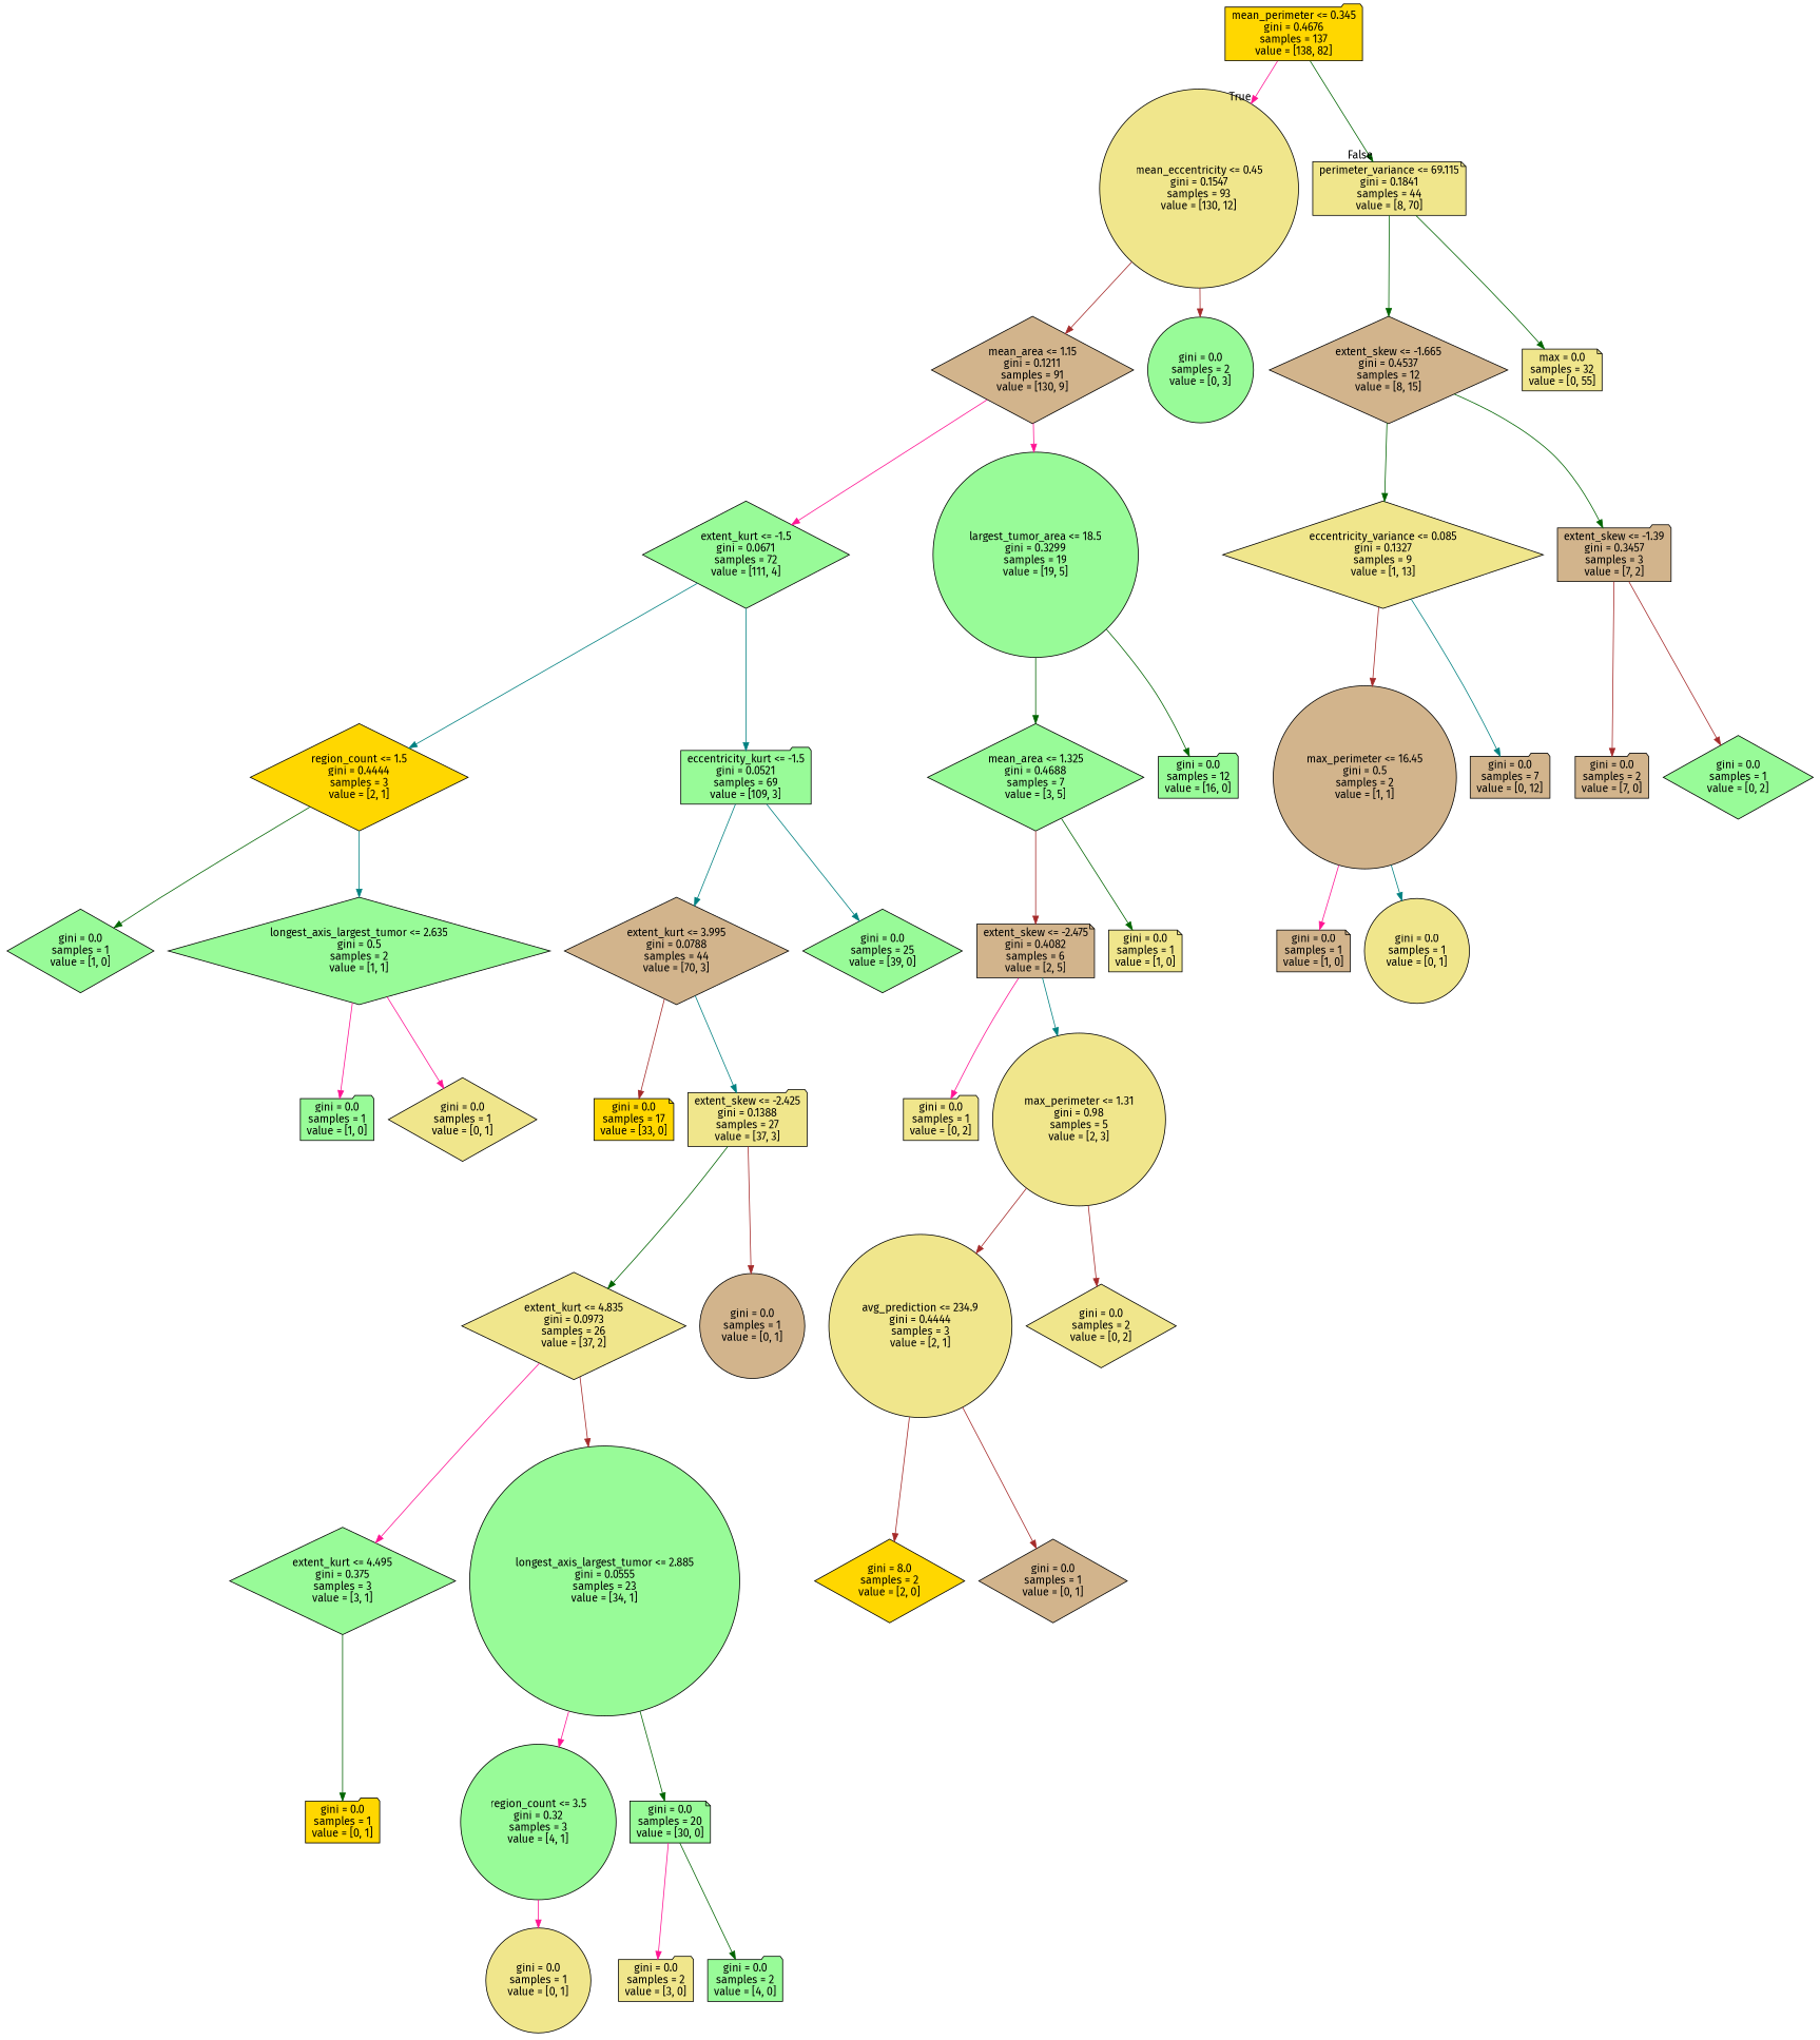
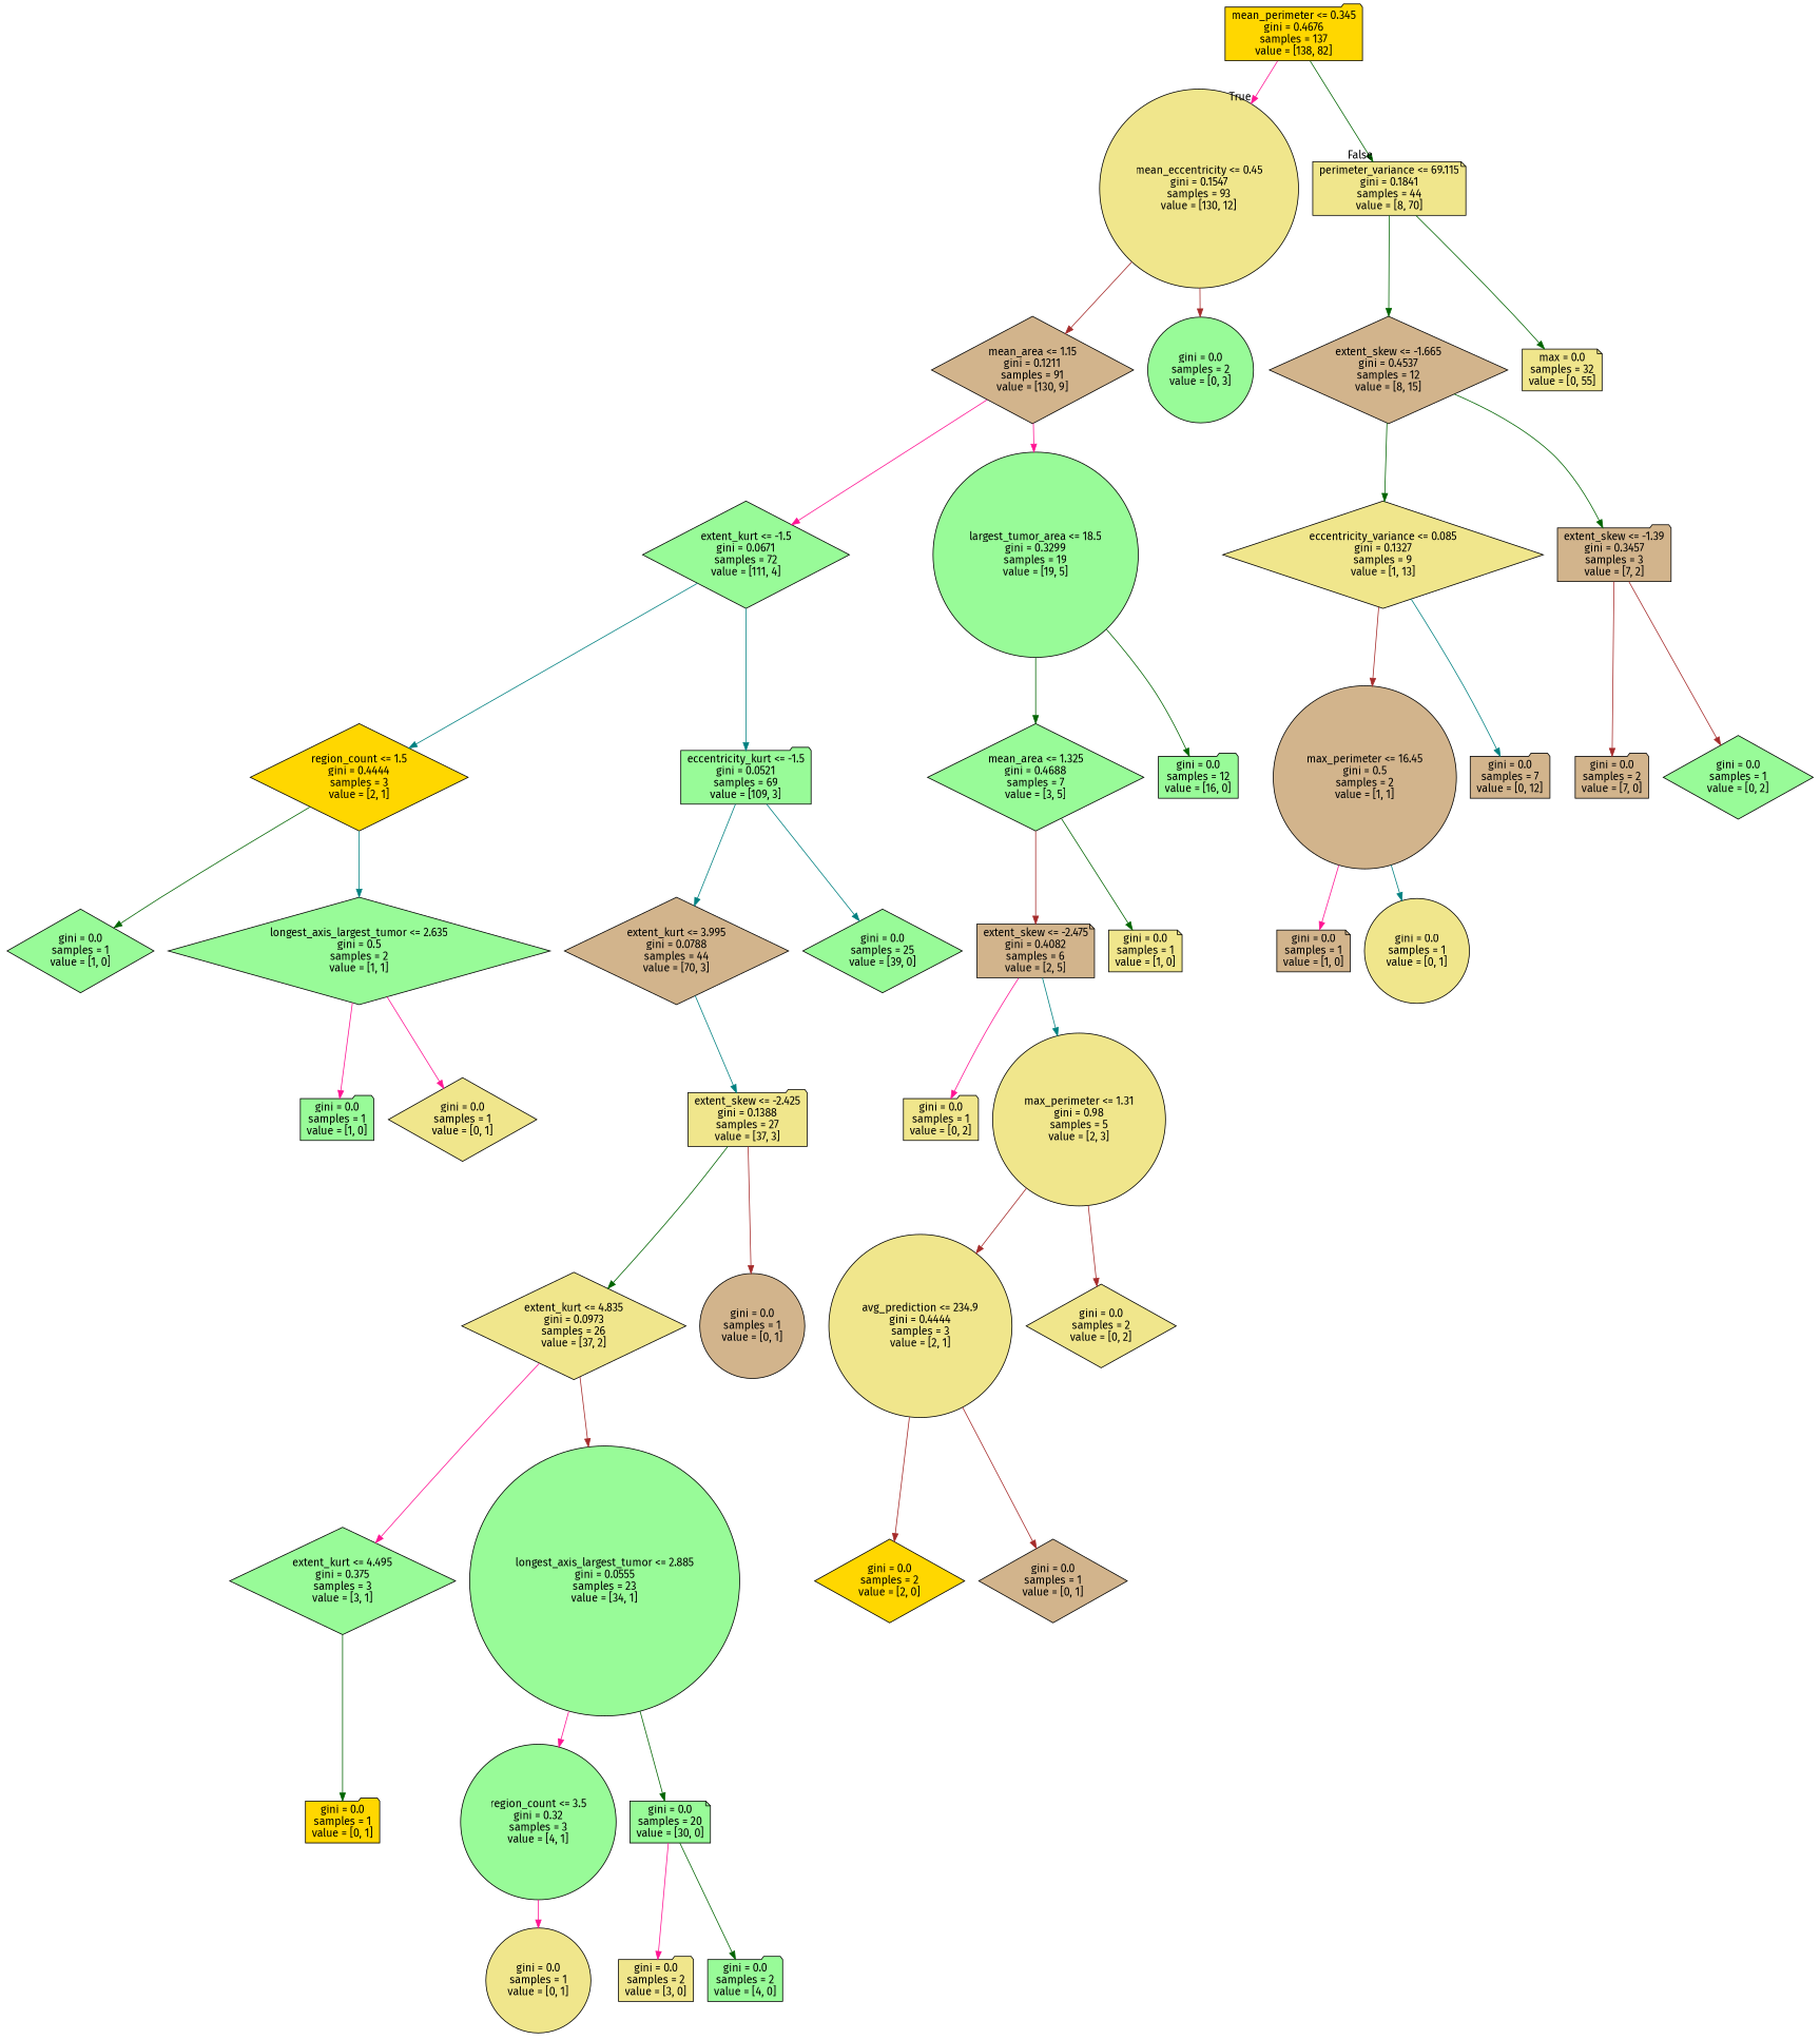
  digraph {
    fontname="Fira Sans"
    node [fillcolor=palegreen fontname="Fira Sans" shape=diamond style=filled]
    edge [color=darkgreen fontname="Fira Sans"]
    n1 [fillcolor=gold label="mean_perimeter <= 0.345\ngini = 0.4676\nsamples = 137\nvalue = [138, 82]" shape=folder]
    n2 [fillcolor=khaki label="mean_eccentricity <= 0.45\ngini = 0.1547\nsamples = 93\nvalue = [130, 12]" shape=circle]
    n3 [fillcolor=khaki label="perimeter_variance <= 69.115\ngini = 0.1841\nsamples = 44\nvalue = [8, 70]" shape=note]
    n4 [fillcolor=tan label="mean_area <= 1.15\ngini = 0.1211\nsamples = 91\nvalue = [130, 9]"]
    n5 [label="gini = 0.0\nsamples = 2\nvalue = [0, 3]" shape=circle]
    n6 [fillcolor=tan label="extent_skew <= -1.665\ngini = 0.4537\nsamples = 12\nvalue = [8, 15]"]
    n7 [fillcolor=khaki label="max = 0.0\nsamples = 32\nvalue = [0, 55]" shape=note]
    n8 [label="extent_kurt <= -1.5\ngini = 0.0671\nsamples = 72\nvalue = [111, 4]"]
    n9 [label="largest_tumor_area <= 18.5\ngini = 0.3299\nsamples = 19\nvalue = [19, 5]" shape=circle]
    n10 [fillcolor=gold label="region_count <= 1.5\ngini = 0.4444\nsamples = 3\nvalue = [2, 1]"]
    n11 [label="eccentricity_kurt <= -1.5\ngini = 0.0521\nsamples = 69\nvalue = [109, 3]" shape=folder]
    n12 [label="mean_area <= 1.325\ngini = 0.4688\nsamples = 7\nvalue = [3, 5]"]
    n13 [label="gini = 0.0\nsamples = 12\nvalue = [16, 0]" shape=folder]
    n14 [label="gini = 0.0\nsamples = 1\nvalue = [1, 0]"]
    n15 [label="longest_axis_largest_tumor <= 2.635\ngini = 0.5\nsamples = 2\nvalue = [1, 1]"]
    n16 [fillcolor=tan label="extent_kurt <= 3.995\ngini = 0.0788\nsamples = 44\nvalue = [70, 3]"]
    n17 [label="gini = 0.0\nsamples = 25\nvalue = [39, 0]"]
    n18 [label="gini = 0.0\nsamples = 1\nvalue = [1, 0]" shape=folder]
    n19 [fillcolor=khaki label="gini = 0.0\nsamples = 1\nvalue = [0, 1]"]
-   n20 [fillcolor=gold label="gini = 0.0\nsamples = 17\nvalue = [33, 0]" shape=note]
    n21 [fillcolor=khaki label="extent_skew <= -2.425\ngini = 0.1388\nsamples = 27\nvalue = [37, 3]" shape=folder]
    n22 [fillcolor=khaki label="extent_kurt <= 4.835\ngini = 0.0973\nsamples = 26\nvalue = [37, 2]"]
    n23 [fillcolor=tan label="gini = 0.0\nsamples = 1\nvalue = [0, 1]" shape=circle]
    n24 [label="extent_kurt <= 4.495\ngini = 0.375\nsamples = 3\nvalue = [3, 1]"]
    n25 [label="longest_axis_largest_tumor <= 2.885\ngini = 0.0555\nsamples = 23\nvalue = [34, 1]" shape=circle]
    n26 [fillcolor=gold label="gini = 0.0\nsamples = 1\nvalue = [0, 1]" shape=folder]
    n27 [label="region_count <= 3.5\ngini = 0.32\nsamples = 3\nvalue = [4, 1]" shape=circle]
    n28 [label="gini = 0.0\nsamples = 20\nvalue = [30, 0]" shape=note]
    n29 [fillcolor=khaki label="gini = 0.0\nsamples = 2\nvalue = [3, 0]" shape=folder]
    n30 [fillcolor=khaki label="gini = 0.0\nsamples = 1\nvalue = [0, 1]" shape=circle]
    n31 [label="gini = 0.0\nsamples = 2\nvalue = [4, 0]" shape=folder]
    n32 [fillcolor=tan label="extent_skew <= -2.475\ngini = 0.4082\nsamples = 6\nvalue = [2, 5]" shape=note]
    n33 [fillcolor=khaki label="gini = 0.0\nsamples = 1\nvalue = [1, 0]" shape=note]
    n34 [fillcolor=khaki label="gini = 0.0\nsamples = 1\nvalue = [0, 2]" shape=folder]
    n35 [fillcolor=khaki label="max_perimeter <= 1.31\ngini = 0.98\nsamples = 5\nvalue = [2, 3]" shape=circle]
    n36 [fillcolor=khaki label="avg_prediction <= 234.9\ngini = 0.4444\nsamples = 3\nvalue = [2, 1]" shape=circle]
    n37 [fillcolor=khaki label="gini = 0.0\nsamples = 2\nvalue = [0, 2]"]
-   n38 [fillcolor=gold label="gini = 8.0\nsamples = 2\nvalue = [2, 0]"]
+   n38 [fillcolor=gold label="gini = 0.0\nsamples = 2\nvalue = [2, 0]"]
    n39 [fillcolor=tan label="gini = 0.0\nsamples = 1\nvalue = [0, 1]"]
    n40 [fillcolor=khaki label="eccentricity_variance <= 0.085\ngini = 0.1327\nsamples = 9\nvalue = [1, 13]"]
    n41 [fillcolor=tan label="extent_skew <= -1.39\ngini = 0.3457\nsamples = 3\nvalue = [7, 2]" shape=folder]
    n42 [fillcolor=tan label="max_perimeter <= 16.45\ngini = 0.5\nsamples = 2\nvalue = [1, 1]" shape=circle]
    n43 [fillcolor=tan label="gini = 0.0\nsamples = 7\nvalue = [0, 12]" shape=folder]
    n44 [fillcolor=tan label="gini = 0.0\nsamples = 2\nvalue = [7, 0]" shape=folder]
    n45 [label="gini = 0.0\nsamples = 1\nvalue = [0, 2]"]
    n46 [fillcolor=tan label="gini = 0.0\nsamples = 1\nvalue = [1, 0]" shape=note]
    n47 [fillcolor=khaki label="gini = 0.0\nsamples = 1\nvalue = [0, 1]" shape=circle]
    n1 -> n2 [color=deeppink headlabel=True labelangle=45 labeldistance=2.5]
    n1 -> n3 [headlabel=False labelangle=-45 labeldistance=2.5]
    n2 -> n4 [color=brown]
    n2 -> n5 [color=brown]
    n3 -> n6
    n3 -> n7
    n4 -> n8 [color=deeppink]
    n4 -> n9 [color=deeppink]
    n6 -> n40
    n6 -> n41
    n8 -> n10 [color=teal]
    n8 -> n11 [color=teal]
    n9 -> n12
    n9 -> n13
    n10 -> n14
    n10 -> n15 [color=teal]
    n11 -> n16 [color=teal]
    n11 -> n17 [color=teal]
    n12 -> n32 [color=brown]
    n12 -> n33
    n15 -> n18 [color=deeppink]
    n15 -> n19 [color=deeppink]
-   n16 -> n20 [color=brown]
    n16 -> n21 [color=teal]
    n21 -> n22
    n21 -> n23 [color=brown]
    n22 -> n24 [color=deeppink]
    n22 -> n25 [color=brown]
    n24 -> n26
    n25 -> n27 [color=deeppink]
    n25 -> n28
    n27 -> n30 [color=deeppink]
    n28 -> n29 [color=deeppink]
    n28 -> n31
    n32 -> n34 [color=deeppink]
    n32 -> n35 [color=teal]
    n35 -> n36 [color=brown]
    n35 -> n37 [color=brown]
    n36 -> n38 [color=brown]
    n36 -> n39 [color=brown]
    n40 -> n42 [color=brown]
    n40 -> n43 [color=teal]
    n41 -> n44 [color=brown]
    n41 -> n45 [color=brown]
    n42 -> n46 [color=deeppink]
    n42 -> n47 [color=teal]
  }
